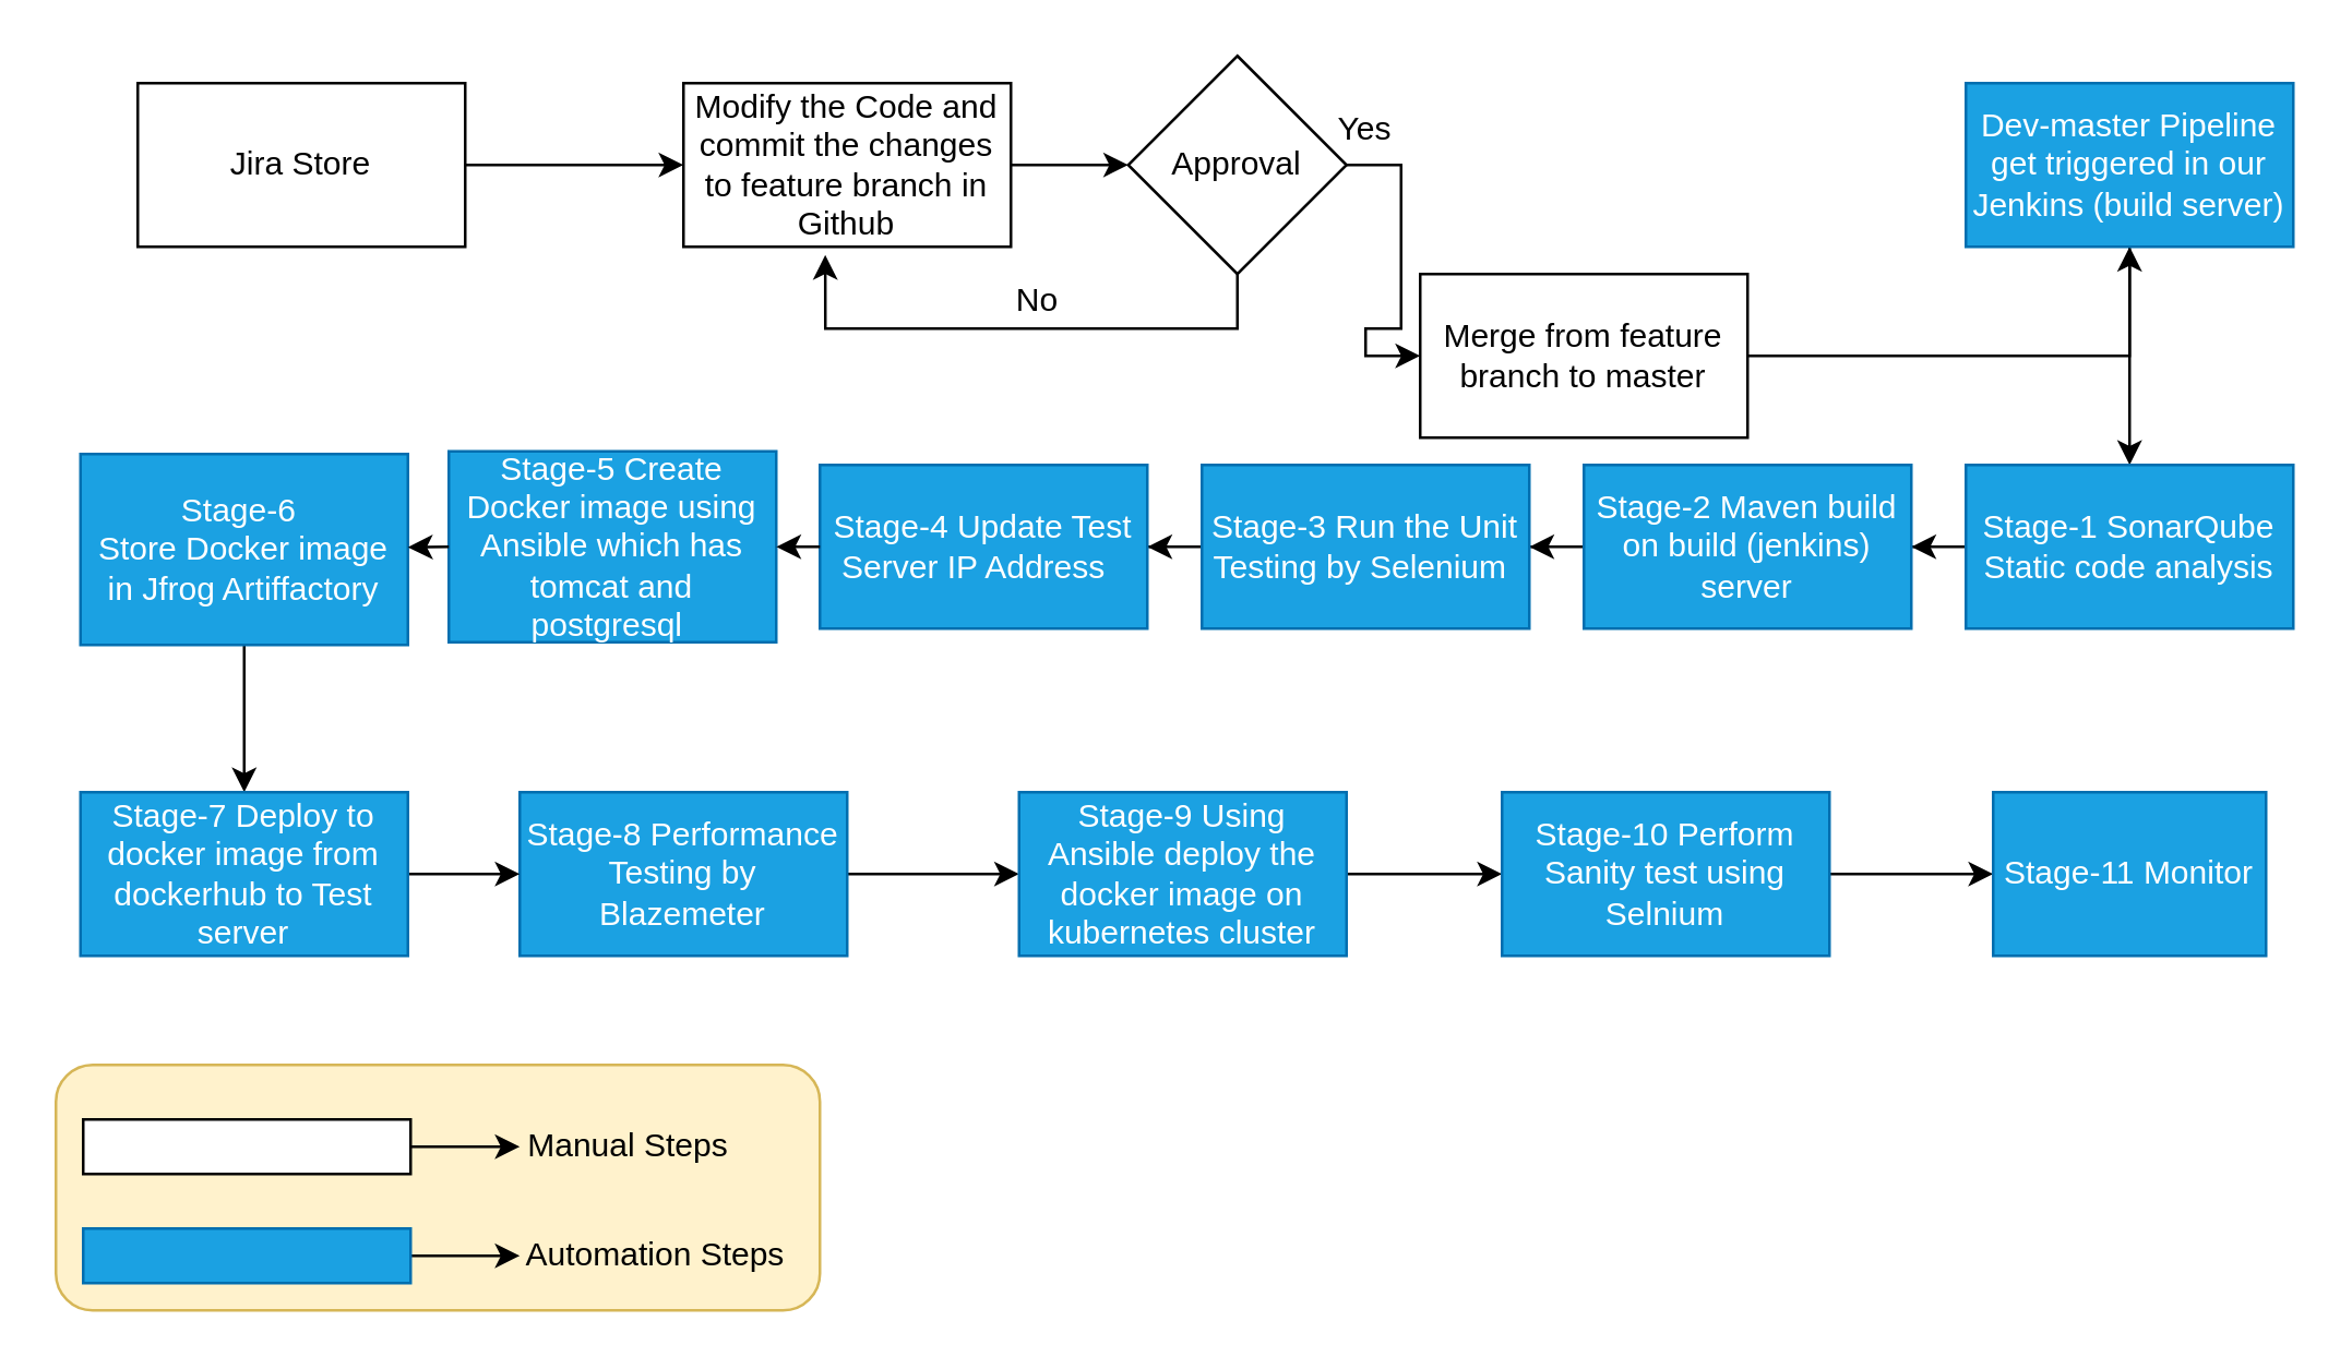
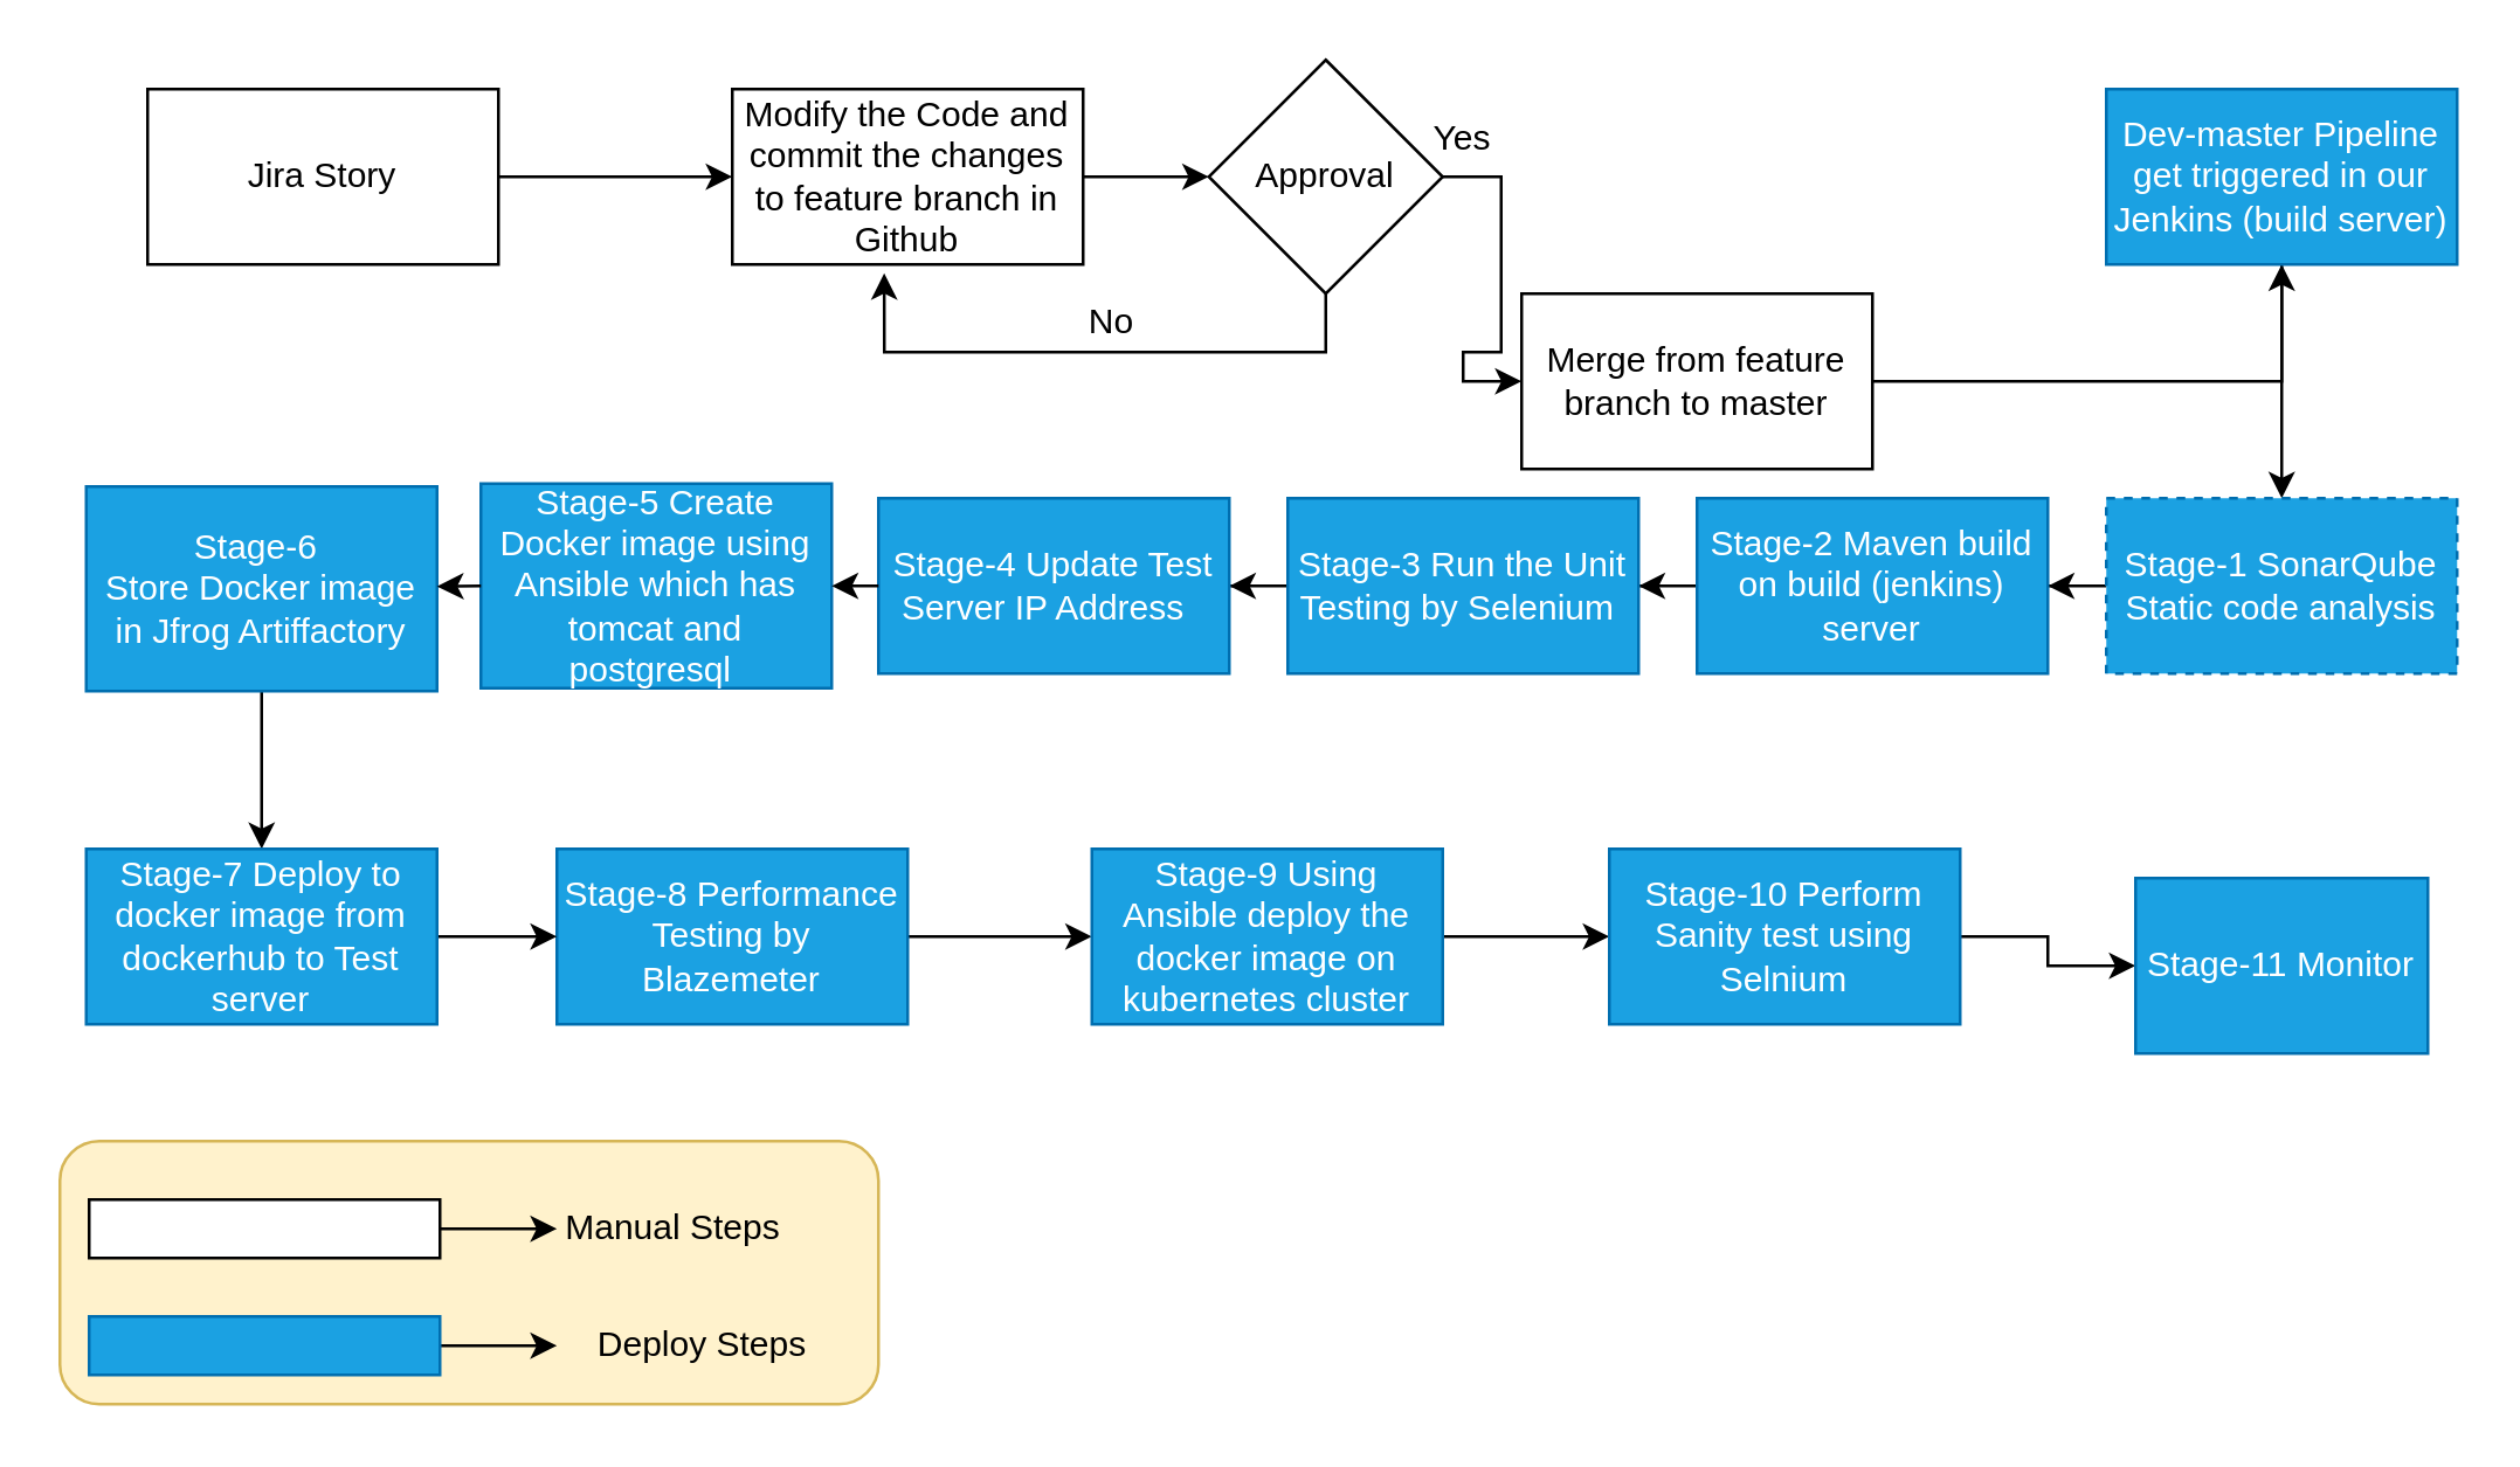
  <mxCell id="0" />
  <mxCell id="1" parent="0" />
  <mxCell id="2" value="" style="rounded=1;whiteSpace=wrap;html=1;fillColor=#fff2cc;strokeColor=#d6b656;" parent="1" vertex="1"><mxGeometry x="20" y="390" width="280" height="90" as="geometry" /></mxCell>
  <mxCell id="3" value="" style="edgeStyle=orthogonalEdgeStyle;rounded=0;orthogonalLoop=1;jettySize=auto;html=1;" parent="1" source="4" target="6" edge="1"><mxGeometry relative="1" as="geometry" /></mxCell>
- <mxCell id="4" value="Jira Store" style="rounded=0;whiteSpace=wrap;html=1;" parent="1" vertex="1"><mxGeometry x="50" y="30" width="120" height="60" as="geometry" /></mxCell>
+ <mxCell id="4" value="Jira Story" style="rounded=0;whiteSpace=wrap;html=1;" parent="1" vertex="1"><mxGeometry x="50" y="30" width="120" height="60" as="geometry" /></mxCell>
  <mxCell id="5" style="edgeStyle=orthogonalEdgeStyle;rounded=0;orthogonalLoop=1;jettySize=auto;html=1;exitX=1;exitY=0.5;exitDx=0;exitDy=0;entryX=0;entryY=0.5;entryDx=0;entryDy=0;" parent="1" source="6" target="22" edge="1"><mxGeometry relative="1" as="geometry" /></mxCell>
  <mxCell id="6" value="Modify the Code and commit the changes to feature branch in Github" style="rounded=0;whiteSpace=wrap;html=1;" parent="1" vertex="1"><mxGeometry x="250" y="30" width="120" height="60" as="geometry" /></mxCell>
  <mxCell id="7" value="" style="edgeStyle=orthogonalEdgeStyle;rounded=0;orthogonalLoop=1;jettySize=auto;html=1;" parent="1" source="8" target="10" edge="1"><mxGeometry relative="1" as="geometry" /></mxCell>
  <mxCell id="8" value="Merge from feature branch to master" style="rounded=0;whiteSpace=wrap;html=1;" parent="1" vertex="1"><mxGeometry x="520" y="100" width="120" height="60" as="geometry" /></mxCell>
  <mxCell id="9" value="" style="edgeStyle=orthogonalEdgeStyle;rounded=0;orthogonalLoop=1;jettySize=auto;html=1;" parent="1" source="10" target="12" edge="1"><mxGeometry relative="1" as="geometry" /></mxCell>
  <mxCell id="10" value="Dev-master Pipeline get triggered in our Jenkins (build server)" style="rounded=0;whiteSpace=wrap;html=1;fillColor=#1ba1e2;strokeColor=#006EAF;fontColor=#ffffff;" parent="1" vertex="1"><mxGeometry x="720" y="30" width="120" height="60" as="geometry" /></mxCell>
  <mxCell id="11" value="" style="edgeStyle=orthogonalEdgeStyle;rounded=0;orthogonalLoop=1;jettySize=auto;html=1;" parent="1" source="12" target="14" edge="1"><mxGeometry relative="1" as="geometry" /></mxCell>
- <mxCell id="12" value="Stage-1 SonarQube Static code analysis" style="rounded=0;whiteSpace=wrap;html=1;fillColor=#1ba1e2;strokeColor=#006EAF;fontColor=#ffffff;" parent="1" vertex="1"><mxGeometry x="720" y="170" width="120" height="60" as="geometry" /></mxCell>
+ <mxCell id="12" value="Stage-1 SonarQube Static code analysis" style="rounded=0;whiteSpace=wrap;html=1;fillColor=#1ba1e2;strokeColor=#006EAF;fontColor=#ffffff;dashed=1;" parent="1" vertex="1"><mxGeometry x="720" y="170" width="120" height="60" as="geometry" /></mxCell>
  <mxCell id="13" value="" style="edgeStyle=orthogonalEdgeStyle;rounded=0;orthogonalLoop=1;jettySize=auto;html=1;" parent="1" source="14" target="16" edge="1"><mxGeometry relative="1" as="geometry" /></mxCell>
  <mxCell id="14" value="Stage-2 Maven build on build (jenkins) server" style="rounded=0;whiteSpace=wrap;html=1;fillColor=#1ba1e2;strokeColor=#006EAF;fontColor=#ffffff;" parent="1" vertex="1"><mxGeometry x="580" y="170" width="120" height="60" as="geometry" /></mxCell>
  <mxCell id="15" value="" style="edgeStyle=orthogonalEdgeStyle;rounded=0;orthogonalLoop=1;jettySize=auto;html=1;" parent="1" source="16" target="17" edge="1"><mxGeometry relative="1" as="geometry" /></mxCell>
  <mxCell id="16" value="Stage-3 Run the Unit Testing by Selenium&amp;nbsp;" style="rounded=0;whiteSpace=wrap;html=1;fillColor=#1ba1e2;strokeColor=#006EAF;fontColor=#ffffff;" parent="1" vertex="1"><mxGeometry x="440" y="170" width="120" height="60" as="geometry" /></mxCell>
  <mxCell id="17" value="Stage-4 Update Test Server IP Address&amp;nbsp;&amp;nbsp;" style="rounded=0;whiteSpace=wrap;html=1;fillColor=#1ba1e2;strokeColor=#006EAF;fontColor=#ffffff;" parent="1" vertex="1"><mxGeometry x="300" y="170" width="120" height="60" as="geometry" /></mxCell>
  <mxCell id="18" value="" style="edgeStyle=orthogonalEdgeStyle;rounded=0;orthogonalLoop=1;jettySize=auto;html=1;" parent="1" source="19" target="30" edge="1"><mxGeometry relative="1" as="geometry" /></mxCell>
  <mxCell id="19" value="&lt;div&gt;&lt;span&gt;Stage-6&amp;nbsp;&lt;/span&gt;&lt;/div&gt;Store Docker image in Jfrog Artiffactory" style="rounded=0;whiteSpace=wrap;html=1;align=center;fillColor=#1ba1e2;strokeColor=#006EAF;fontColor=#ffffff;" parent="1" vertex="1"><mxGeometry x="29" y="166" width="120" height="70" as="geometry" /></mxCell>
  <mxCell id="20" style="edgeStyle=orthogonalEdgeStyle;rounded=0;orthogonalLoop=1;jettySize=auto;html=1;exitX=1;exitY=0.5;exitDx=0;exitDy=0;entryX=0;entryY=0.5;entryDx=0;entryDy=0;" parent="1" source="22" target="8" edge="1"><mxGeometry relative="1" as="geometry" /></mxCell>
  <mxCell id="21" style="edgeStyle=orthogonalEdgeStyle;rounded=0;orthogonalLoop=1;jettySize=auto;html=1;exitX=0.5;exitY=1;exitDx=0;exitDy=0;entryX=0.433;entryY=1.05;entryDx=0;entryDy=0;entryPerimeter=0;" parent="1" source="22" target="6" edge="1"><mxGeometry relative="1" as="geometry"><Array as="points"><mxPoint x="453" y="120" /><mxPoint x="302" y="120" /></Array></mxGeometry></mxCell>
  <mxCell id="22" value="Approval" style="rhombus;whiteSpace=wrap;html=1;" parent="1" vertex="1"><mxGeometry x="413" y="20" width="80" height="80" as="geometry" /></mxCell>
  <mxCell id="23" value="No" style="text;html=1;strokeColor=none;fillColor=none;align=center;verticalAlign=middle;whiteSpace=wrap;rounded=0;" parent="1" vertex="1"><mxGeometry x="360" y="100" width="40" height="20" as="geometry" /></mxCell>
  <mxCell id="24" value="Yes" style="text;html=1;strokeColor=none;fillColor=none;align=center;verticalAlign=middle;whiteSpace=wrap;rounded=0;" parent="1" vertex="1"><mxGeometry x="480" y="37" width="40" height="20" as="geometry" /></mxCell>
  <mxCell id="25" value="" style="edgeStyle=orthogonalEdgeStyle;rounded=0;orthogonalLoop=1;jettySize=auto;html=1;" parent="1" source="26" target="28" edge="1"><mxGeometry relative="1" as="geometry" /></mxCell>
  <mxCell id="26" value="Stage-8 Performance Testing by Blazemeter" style="whiteSpace=wrap;html=1;rounded=0;fillColor=#1ba1e2;strokeColor=#006EAF;fontColor=#ffffff;" parent="1" vertex="1"><mxGeometry x="190" y="290" width="120" height="60" as="geometry" /></mxCell>
  <mxCell id="27" value="" style="edgeStyle=orthogonalEdgeStyle;rounded=0;orthogonalLoop=1;jettySize=auto;html=1;" parent="1" source="28" target="32" edge="1"><mxGeometry relative="1" as="geometry" /></mxCell>
  <mxCell id="28" value="Stage-9 Using Ansible deploy the docker image on kubernetes cluster" style="whiteSpace=wrap;html=1;rounded=0;fillColor=#1ba1e2;strokeColor=#006EAF;fontColor=#ffffff;" parent="1" vertex="1"><mxGeometry x="373" y="290" width="120" height="60" as="geometry" /></mxCell>
  <mxCell id="29" style="edgeStyle=orthogonalEdgeStyle;rounded=0;orthogonalLoop=1;jettySize=auto;html=1;exitX=1;exitY=0.5;exitDx=0;exitDy=0;entryX=0;entryY=0.5;entryDx=0;entryDy=0;" parent="1" source="30" edge="1"><mxGeometry relative="1" as="geometry"><mxPoint x="190" y="320" as="targetPoint" /></mxGeometry></mxCell>
  <mxCell id="30" value="Stage-7 Deploy to docker image from dockerhub to Test server" style="whiteSpace=wrap;html=1;rounded=0;fillColor=#1ba1e2;strokeColor=#006EAF;fontColor=#ffffff;" parent="1" vertex="1"><mxGeometry x="29" y="290" width="120" height="60" as="geometry" /></mxCell>
  <mxCell id="31" value="" style="edgeStyle=orthogonalEdgeStyle;rounded=0;orthogonalLoop=1;jettySize=auto;html=1;" parent="1" source="32" target="39" edge="1"><mxGeometry relative="1" as="geometry" /></mxCell>
  <mxCell id="32" value="Stage-10 Perform Sanity test using Selnium" style="whiteSpace=wrap;html=1;rounded=0;fillColor=#1ba1e2;strokeColor=#006EAF;fontColor=#ffffff;" parent="1" vertex="1"><mxGeometry x="550" y="290" width="120" height="60" as="geometry" /></mxCell>
  <mxCell id="33" style="edgeStyle=orthogonalEdgeStyle;rounded=0;orthogonalLoop=1;jettySize=auto;html=1;exitX=1;exitY=0.5;exitDx=0;exitDy=0;" parent="1" source="34" edge="1"><mxGeometry relative="1" as="geometry"><mxPoint x="190" y="420" as="targetPoint" /></mxGeometry></mxCell>
  <mxCell id="34" value="" style="rounded=0;whiteSpace=wrap;html=1;" parent="1" vertex="1"><mxGeometry x="30" y="410" width="120" height="20" as="geometry" /></mxCell>
  <mxCell id="35" value="Manual Steps" style="text;html=1;strokeColor=none;fillColor=none;align=center;verticalAlign=middle;whiteSpace=wrap;rounded=0;" parent="1" vertex="1"><mxGeometry x="190" y="410" width="80" height="20" as="geometry" /></mxCell>
  <mxCell id="36" style="edgeStyle=orthogonalEdgeStyle;rounded=0;orthogonalLoop=1;jettySize=auto;html=1;exitX=1;exitY=0.5;exitDx=0;exitDy=0;" parent="1" source="37" edge="1"><mxGeometry relative="1" as="geometry"><mxPoint x="190" y="460" as="targetPoint" /></mxGeometry></mxCell>
  <mxCell id="37" value="" style="rounded=0;whiteSpace=wrap;html=1;fillColor=#1ba1e2;strokeColor=#006EAF;fontColor=#ffffff;" parent="1" vertex="1"><mxGeometry x="30" y="450" width="120" height="20" as="geometry" /></mxCell>
- <mxCell id="38" value="Automation Steps" style="text;html=1;strokeColor=none;fillColor=none;align=center;verticalAlign=middle;whiteSpace=wrap;rounded=0;" parent="1" vertex="1"><mxGeometry x="190" y="450" width="100" height="20" as="geometry" /></mxCell>
- <mxCell id="39" value="Stage-11 Monitor" style="whiteSpace=wrap;html=1;rounded=0;fillColor=#1ba1e2;strokeColor=#006EAF;fontColor=#ffffff;" parent="1" vertex="1"><mxGeometry x="730" y="290" width="100" height="60" as="geometry" /></mxCell>
+ <mxCell id="38" value="Deploy Steps" style="text;html=1;strokeColor=none;fillColor=none;align=center;verticalAlign=middle;whiteSpace=wrap;rounded=0;" parent="1" vertex="1"><mxGeometry x="190" y="450" width="100" height="20" as="geometry" /></mxCell>
+ <mxCell id="39" value="Stage-11 Monitor" style="whiteSpace=wrap;html=1;rounded=0;fillColor=#1ba1e2;strokeColor=#006EAF;fontColor=#ffffff;" parent="1" vertex="1"><mxGeometry x="730" y="300" width="100" height="60" as="geometry" /></mxCell>
  <mxCell id="40" value="Stage-5 Create Docker image using Ansible&amp;nbsp;which has tomcat and postgresql&amp;nbsp;" style="rounded=0;whiteSpace=wrap;html=1;fillColor=#1ba1e2;strokeColor=#006EAF;fontColor=#ffffff;" vertex="1" parent="1"><mxGeometry x="164" y="165" width="120" height="70" as="geometry" /></mxCell>
  <mxCell id="41" value="" style="endArrow=classic;html=1;exitX=0;exitY=0.5;exitDx=0;exitDy=0;entryX=1;entryY=0.5;entryDx=0;entryDy=0;" edge="1" parent="1" source="17" target="40"><mxGeometry width="50" height="50" relative="1" as="geometry"><mxPoint x="530" y="270" as="sourcePoint" /><mxPoint x="580" y="220" as="targetPoint" /></mxGeometry></mxCell>
  <mxCell id="42" value="" style="endArrow=classic;html=1;exitX=0;exitY=0.5;exitDx=0;exitDy=0;" edge="1" parent="1" source="40" target="19"><mxGeometry width="50" height="50" relative="1" as="geometry"><mxPoint x="530" y="270" as="sourcePoint" /><mxPoint x="580" y="220" as="targetPoint" /></mxGeometry></mxCell>
